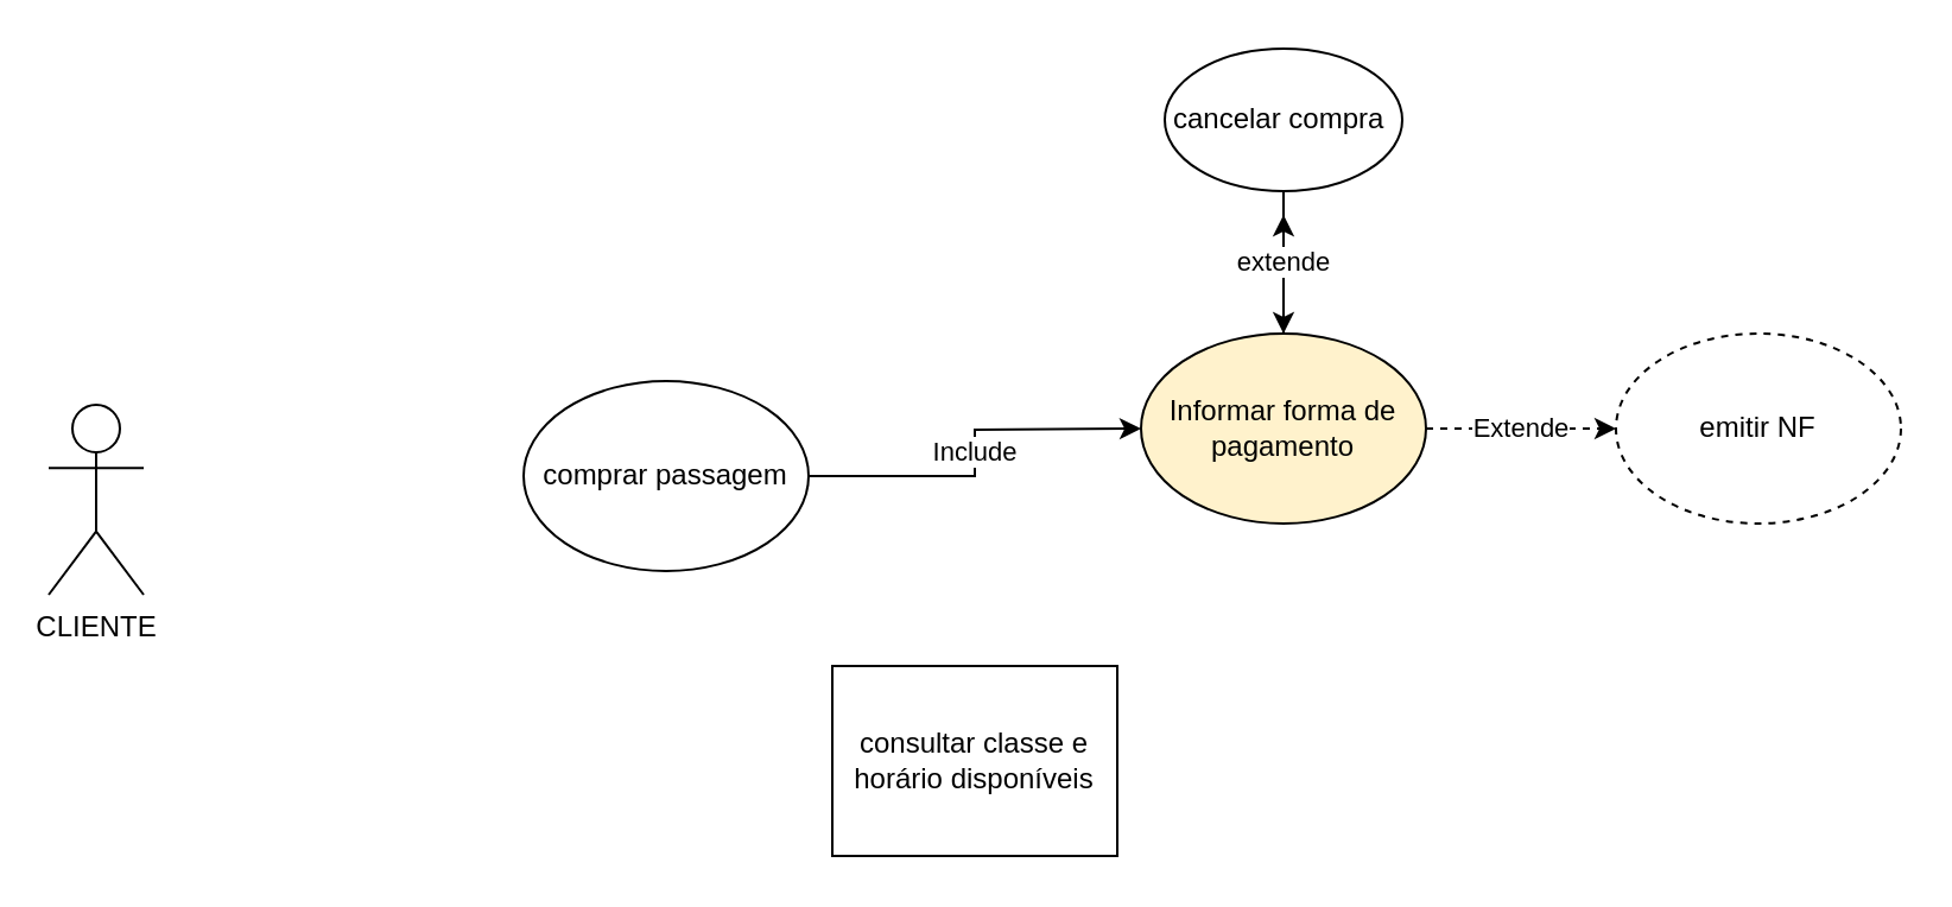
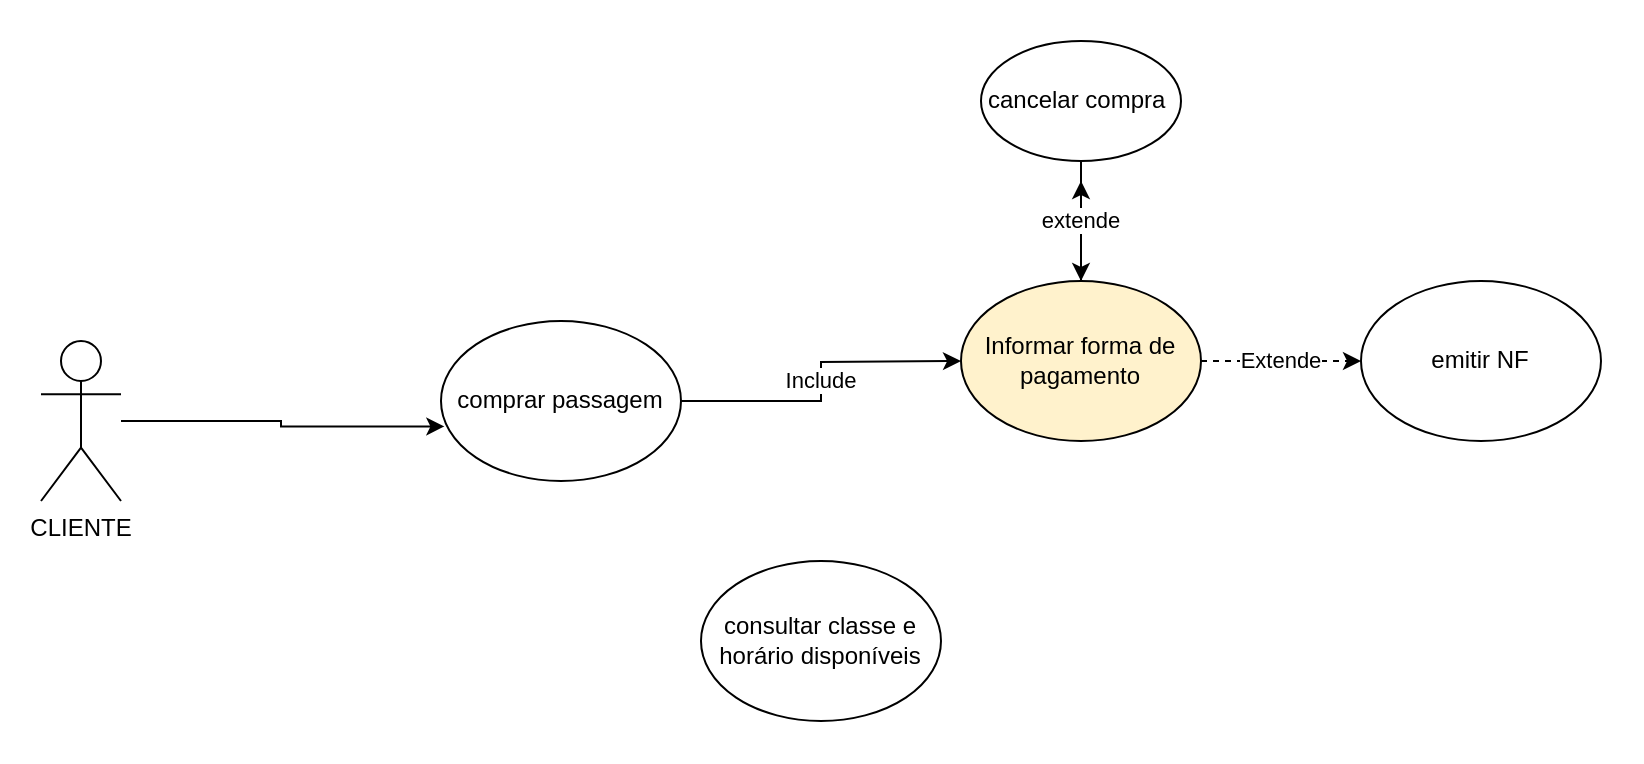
  <mxCell id="0" />
  <mxCell id="1" parent="0" />
+ <mxCell id="2" style="edgeStyle=orthogonalEdgeStyle;rounded=0;orthogonalLoop=1;jettySize=auto;html=1;entryX=0.014;entryY=0.659;entryDx=0;entryDy=0;entryPerimeter=0;" edge="1" parent="1" source="3" target="5"><mxGeometry relative="1" as="geometry" /></mxCell>
  <mxCell id="3" value="&lt;font style=&quot;vertical-align: inherit&quot;&gt;&lt;font style=&quot;vertical-align: inherit&quot;&gt;CLIENTE&lt;/font&gt;&lt;/font&gt;" style="shape=umlActor;verticalLabelPosition=bottom;verticalAlign=top;html=1;outlineConnect=0;" parent="1" vertex="1"><mxGeometry x="20" y="170" width="40" height="80" as="geometry" /></mxCell>
  <mxCell id="4" value="&lt;font style=&quot;vertical-align: inherit&quot;&gt;&lt;font style=&quot;vertical-align: inherit&quot;&gt;Include&lt;/font&gt;&lt;/font&gt;" style="edgeStyle=orthogonalEdgeStyle;rounded=0;orthogonalLoop=1;jettySize=auto;html=1;" parent="1" source="5" edge="1"><mxGeometry relative="1" as="geometry"><mxPoint x="480" y="180" as="targetPoint" /></mxGeometry></mxCell>
  <mxCell id="5" value="&lt;font style=&quot;vertical-align: inherit&quot;&gt;&lt;font style=&quot;vertical-align: inherit&quot;&gt;comprar passagem&lt;/font&gt;&lt;/font&gt;" style="ellipse;whiteSpace=wrap;html=1;" parent="1" vertex="1"><mxGeometry x="220" y="160" width="120" height="80" as="geometry" /></mxCell>
- <mxCell id="6" value="&lt;font style=&quot;vertical-align: inherit&quot;&gt;&lt;font style=&quot;vertical-align: inherit&quot;&gt;consultar classe e horário disponíveis&lt;/font&gt;&lt;/font&gt;" style="whiteSpace=wrap;html=1;rounded=0;" parent="1" vertex="1"><mxGeometry x="350" y="280" width="120" height="80" as="geometry" /></mxCell>
+ <mxCell id="6" value="&lt;font style=&quot;vertical-align: inherit&quot;&gt;&lt;font style=&quot;vertical-align: inherit&quot;&gt;consultar classe e horário disponíveis&lt;/font&gt;&lt;/font&gt;" style="ellipse;whiteSpace=wrap;html=1;" parent="1" vertex="1"><mxGeometry x="350" y="280" width="120" height="80" as="geometry" /></mxCell>
  <mxCell id="7" value="&lt;font style=&quot;vertical-align: inherit&quot;&gt;&lt;font style=&quot;vertical-align: inherit&quot;&gt;Extende&lt;/font&gt;&lt;/font&gt;" style="edgeStyle=orthogonalEdgeStyle;rounded=0;orthogonalLoop=1;jettySize=auto;html=1;dashed=1;" parent="1" source="9" target="10" edge="1"><mxGeometry relative="1" as="geometry" /></mxCell>
  <mxCell id="8" style="edgeStyle=orthogonalEdgeStyle;rounded=0;orthogonalLoop=1;jettySize=auto;html=1;" edge="1" parent="1" source="9"><mxGeometry relative="1" as="geometry"><mxPoint x="540" y="90" as="targetPoint" /></mxGeometry></mxCell>
  <mxCell id="9" value="Informar forma de pagamento" style="ellipse;whiteSpace=wrap;html=1;fillColor=#fff2cc;" parent="1" vertex="1"><mxGeometry x="480" y="140" width="120" height="80" as="geometry" /></mxCell>
- <mxCell id="10" value="&lt;font style=&quot;vertical-align: inherit&quot;&gt;&lt;font style=&quot;vertical-align: inherit&quot;&gt;emitir NF&lt;/font&gt;&lt;/font&gt;" style="ellipse;whiteSpace=wrap;html=1;dashed=1;" parent="1" vertex="1"><mxGeometry x="680" y="140" width="120" height="80" as="geometry" /></mxCell>
+ <mxCell id="10" value="&lt;font style=&quot;vertical-align: inherit&quot;&gt;&lt;font style=&quot;vertical-align: inherit&quot;&gt;emitir NF&lt;/font&gt;&lt;/font&gt;" style="ellipse;whiteSpace=wrap;html=1;" parent="1" vertex="1"><mxGeometry x="680" y="140" width="120" height="80" as="geometry" /></mxCell>
  <mxCell id="11" value="extende" style="edgeStyle=orthogonalEdgeStyle;rounded=0;orthogonalLoop=1;jettySize=auto;html=1;" edge="1" parent="1" source="12" target="9"><mxGeometry relative="1" as="geometry" /></mxCell>
  <mxCell id="12" value="&lt;font style=&quot;vertical-align: inherit&quot;&gt;&lt;font style=&quot;vertical-align: inherit&quot;&gt;cancelar compra&amp;nbsp;&lt;/font&gt;&lt;/font&gt;" style="ellipse;whiteSpace=wrap;html=1;" parent="1" vertex="1"><mxGeometry x="490" y="20" width="100" height="60" as="geometry" /></mxCell>
